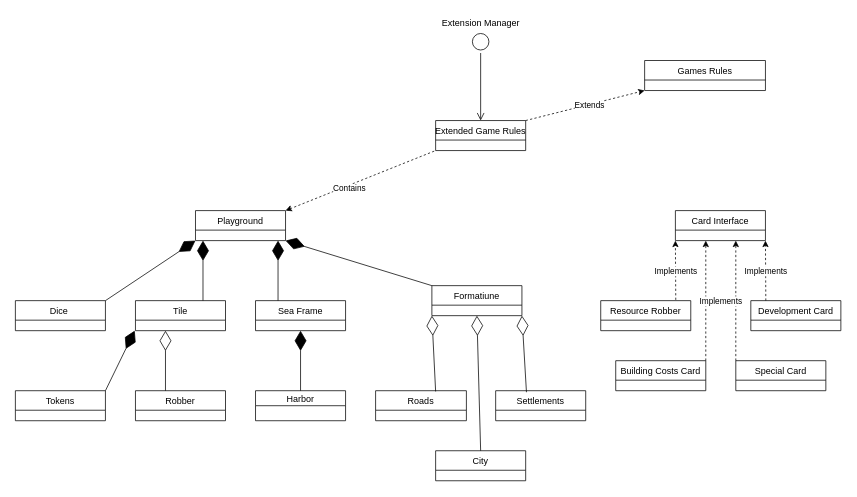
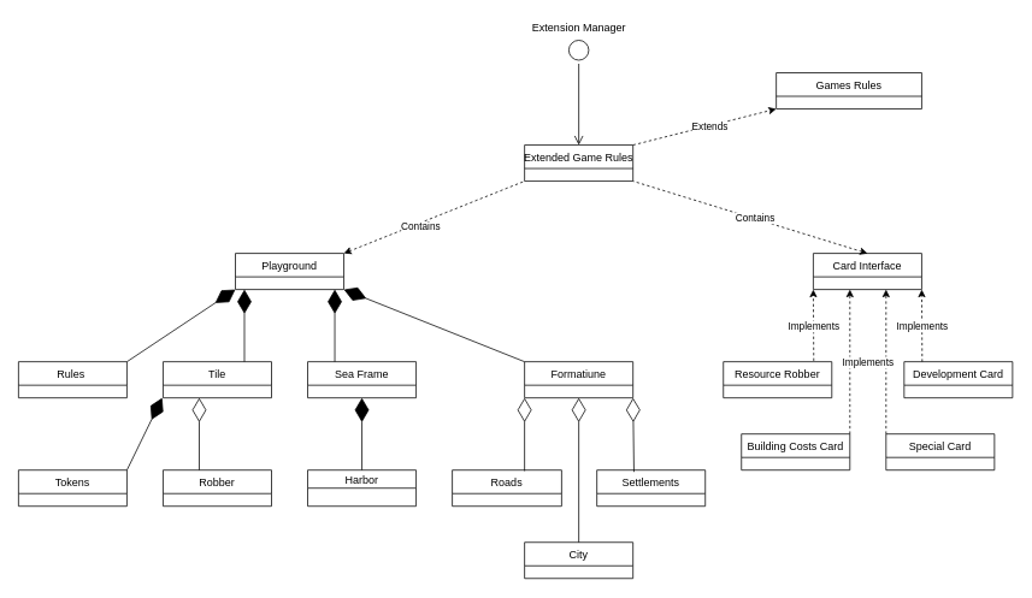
  <mxCell id="0" />
  <mxCell id="1" parent="0" />
  <mxCell id="2" value="Tile" style="swimlane;fontStyle=0;childLayout=stackLayout;horizontal=1;startSize=26;fillColor=none;horizontalStack=0;resizeParent=1;resizeParentMax=0;resizeLast=0;collapsible=1;marginBottom=0;" parent="1" vertex="1"><mxGeometry x="180" y="400" width="120" height="40" as="geometry"><mxRectangle x="140" y="180" width="60" height="26" as="alternateBounds" /></mxGeometry></mxCell>
  <mxCell id="3" value="Sea Frame" style="swimlane;fontStyle=0;childLayout=stackLayout;horizontal=1;startSize=26;fillColor=none;horizontalStack=0;resizeParent=1;resizeParentMax=0;resizeLast=0;collapsible=1;marginBottom=0;" parent="1" vertex="1"><mxGeometry x="340" y="400" width="120" height="40" as="geometry"><mxRectangle x="140" y="180" width="60" height="26" as="alternateBounds" /></mxGeometry></mxCell>
  <mxCell id="4" value="Harbor" style="swimlane;fontStyle=0;childLayout=stackLayout;horizontal=1;startSize=20;fillColor=none;horizontalStack=0;resizeParent=1;resizeParentMax=0;resizeLast=0;collapsible=1;marginBottom=0;" parent="1" vertex="1"><mxGeometry x="340" y="520" width="120" height="40" as="geometry"><mxRectangle x="140" y="180" width="60" height="26" as="alternateBounds" /></mxGeometry></mxCell>
  <mxCell id="5" value="Tokens" style="swimlane;fontStyle=0;childLayout=stackLayout;horizontal=1;startSize=26;fillColor=none;horizontalStack=0;resizeParent=1;resizeParentMax=0;resizeLast=0;collapsible=1;marginBottom=0;" parent="1" vertex="1"><mxGeometry x="20" y="520" width="120" height="40" as="geometry"><mxRectangle x="140" y="180" width="60" height="26" as="alternateBounds" /></mxGeometry></mxCell>
  <mxCell id="6" value="Development Card" style="swimlane;fontStyle=0;childLayout=stackLayout;horizontal=1;startSize=26;fillColor=none;horizontalStack=0;resizeParent=1;resizeParentMax=0;resizeLast=0;collapsible=1;marginBottom=0;" parent="1" vertex="1"><mxGeometry x="1000" y="400" width="120" height="40" as="geometry"><mxRectangle x="140" y="180" width="60" height="26" as="alternateBounds" /></mxGeometry></mxCell>
  <mxCell id="7" value="Resource Robber" style="swimlane;fontStyle=0;childLayout=stackLayout;horizontal=1;startSize=26;fillColor=none;horizontalStack=0;resizeParent=1;resizeParentMax=0;resizeLast=0;collapsible=1;marginBottom=0;" parent="1" vertex="1"><mxGeometry x="800" y="400" width="120" height="40" as="geometry"><mxRectangle x="140" y="180" width="60" height="26" as="alternateBounds" /></mxGeometry></mxCell>
  <mxCell id="8" value="Building Costs Card" style="swimlane;fontStyle=0;childLayout=stackLayout;horizontal=1;startSize=26;fillColor=none;horizontalStack=0;resizeParent=1;resizeParentMax=0;resizeLast=0;collapsible=1;marginBottom=0;" parent="1" vertex="1"><mxGeometry x="820" y="480" width="120" height="40" as="geometry"><mxRectangle x="140" y="180" width="60" height="26" as="alternateBounds" /></mxGeometry></mxCell>
  <mxCell id="9" value="Special Card" style="swimlane;fontStyle=0;childLayout=stackLayout;horizontal=1;startSize=26;fillColor=none;horizontalStack=0;resizeParent=1;resizeParentMax=0;resizeLast=0;collapsible=1;marginBottom=0;" parent="1" vertex="1"><mxGeometry x="980" y="480" width="120" height="40" as="geometry"><mxRectangle x="140" y="180" width="60" height="26" as="alternateBounds" /></mxGeometry></mxCell>
  <mxCell id="10" value="City" style="swimlane;fontStyle=0;childLayout=stackLayout;horizontal=1;startSize=26;fillColor=none;horizontalStack=0;resizeParent=1;resizeParentMax=0;resizeLast=0;collapsible=1;marginBottom=0;" parent="1" vertex="1"><mxGeometry x="580" y="600" width="120" height="40" as="geometry"><mxRectangle x="140" y="180" width="60" height="26" as="alternateBounds" /></mxGeometry></mxCell>
  <mxCell id="11" value="Settlements" style="swimlane;fontStyle=0;childLayout=stackLayout;horizontal=1;startSize=26;fillColor=none;horizontalStack=0;resizeParent=1;resizeParentMax=0;resizeLast=0;collapsible=1;marginBottom=0;shadow=0;rounded=0;glass=0;" parent="1" vertex="1"><mxGeometry x="660" y="520" width="120" height="40" as="geometry"><mxRectangle x="140" y="180" width="60" height="26" as="alternateBounds" /></mxGeometry></mxCell>
  <mxCell id="12" value="Roads" style="swimlane;fontStyle=0;childLayout=stackLayout;horizontal=1;startSize=26;fillColor=none;horizontalStack=0;resizeParent=1;resizeParentMax=0;resizeLast=0;collapsible=1;marginBottom=0;shadow=0;rounded=0;glass=0;" parent="1" vertex="1"><mxGeometry x="500" y="520" width="121" height="40" as="geometry"><mxRectangle x="140" y="180" width="60" height="26" as="alternateBounds" /></mxGeometry></mxCell>
- <mxCell id="13" value="Dice " style="swimlane;fontStyle=0;childLayout=stackLayout;horizontal=1;startSize=26;fillColor=none;horizontalStack=0;resizeParent=1;resizeParentMax=0;resizeLast=0;collapsible=1;marginBottom=0;shadow=0;rounded=0;glass=0;" parent="1" vertex="1"><mxGeometry x="20" y="400" width="120" height="40" as="geometry"><mxRectangle x="140" y="180" width="60" height="26" as="alternateBounds" /></mxGeometry></mxCell>
+ <mxCell id="13" value="Rules " style="swimlane;fontStyle=0;childLayout=stackLayout;horizontal=1;startSize=26;fillColor=none;horizontalStack=0;resizeParent=1;resizeParentMax=0;resizeLast=0;collapsible=1;marginBottom=0;shadow=0;rounded=0;glass=0;" parent="1" vertex="1"><mxGeometry x="20" y="400" width="120" height="40" as="geometry"><mxRectangle x="140" y="180" width="60" height="26" as="alternateBounds" /></mxGeometry></mxCell>
  <mxCell id="14" value="Robber" style="swimlane;fontStyle=0;childLayout=stackLayout;horizontal=1;startSize=26;fillColor=none;horizontalStack=0;resizeParent=1;resizeParentMax=0;resizeLast=0;collapsible=1;marginBottom=0;shadow=0;rounded=0;glass=0;" parent="1" vertex="1"><mxGeometry x="180" y="520" width="120" height="40" as="geometry"><mxRectangle x="140" y="180" width="60" height="26" as="alternateBounds" /></mxGeometry></mxCell>
  <mxCell id="15" value="" style="ellipse;html=1;shape=startState;rounded=0;shadow=0;glass=0;sketch=0;gradientColor=#ffffff;fillColor=none;" parent="1" vertex="1"><mxGeometry x="625" y="40" width="30" height="30" as="geometry" /></mxCell>
  <mxCell id="16" value="" style="edgeStyle=orthogonalEdgeStyle;html=1;verticalAlign=bottom;endArrow=open;endSize=8;exitX=0.5;exitY=1;exitDx=0;exitDy=0;entryX=0.5;entryY=0;entryDx=0;entryDy=0;" parent="1" source="15" target="21" edge="1"><mxGeometry relative="1" as="geometry"><mxPoint x="630" y="130" as="targetPoint" /><mxPoint x="659" y="80" as="sourcePoint" /><Array as="points" /></mxGeometry></mxCell>
  <mxCell id="17" value="Games Rules" style="swimlane;fontStyle=0;childLayout=stackLayout;horizontal=1;startSize=26;fillColor=none;horizontalStack=0;resizeParent=1;resizeParentMax=0;resizeLast=0;collapsible=1;marginBottom=0;shadow=0;rounded=0;glass=0;" parent="1" vertex="1"><mxGeometry x="858.5" y="80" width="161" height="40" as="geometry"><mxRectangle x="140" y="180" width="60" height="26" as="alternateBounds" /></mxGeometry></mxCell>
  <mxCell id="18" value="Extension Manager" style="text;html=1;align=center;verticalAlign=middle;resizable=0;points=[];autosize=1;" parent="1" vertex="1"><mxGeometry x="580" y="20" width="120" height="20" as="geometry" /></mxCell>
  <mxCell id="19" style="rounded=0;orthogonalLoop=1;jettySize=auto;html=1;exitX=1;exitY=0;exitDx=0;exitDy=0;entryX=0;entryY=1;entryDx=0;entryDy=0;strokeColor=#000000;dashed=1;" parent="1" source="21" target="17" edge="1"><mxGeometry relative="1" as="geometry" /></mxCell>
  <mxCell id="20" value="Extends" style="edgeLabel;html=1;align=center;verticalAlign=middle;resizable=0;points=[];" parent="19" vertex="1" connectable="0"><mxGeometry x="0.271" y="-1" relative="1" as="geometry"><mxPoint x="-16.21" y="4.35" as="offset" /></mxGeometry></mxCell>
  <mxCell id="21" value="Extended Game Rules" style="swimlane;fontStyle=0;childLayout=stackLayout;horizontal=1;startSize=26;fillColor=none;horizontalStack=0;resizeParent=1;resizeParentMax=0;resizeLast=0;collapsible=1;marginBottom=0;shadow=0;rounded=0;glass=0;" parent="1" vertex="1"><mxGeometry x="580" y="160" width="120" height="40" as="geometry"><mxRectangle x="140" y="180" width="60" height="26" as="alternateBounds" /></mxGeometry></mxCell>
  <mxCell id="22" value="Playground" style="swimlane;fontStyle=0;childLayout=stackLayout;horizontal=1;startSize=26;fillColor=none;horizontalStack=0;resizeParent=1;resizeParentMax=0;resizeLast=0;collapsible=1;marginBottom=0;shadow=0;rounded=0;glass=0;" parent="1" vertex="1"><mxGeometry y="280" width="120" height="40" as="geometry" x="260"><mxRectangle x="140" y="180" width="60" height="26" as="alternateBounds" /></mxGeometry></mxCell>
  <mxCell id="23" value="" style="endArrow=diamondThin;endFill=1;endSize=24;html=1;strokeColor=#000000;exitX=0.75;exitY=0;exitDx=0;exitDy=0;" parent="1" source="2" edge="1"><mxGeometry width="160" relative="1" as="geometry"><mxPoint x="430" y="400" as="sourcePoint" /><mxPoint x="270" y="320" as="targetPoint" /></mxGeometry></mxCell>
  <mxCell id="24" value="" style="endArrow=diamondThin;endFill=1;endSize=24;html=1;strokeColor=#000000;exitX=0.25;exitY=0;exitDx=0;exitDy=0;" parent="1" source="3" edge="1"><mxGeometry width="160" relative="1" as="geometry"><mxPoint x="250" y="410" as="sourcePoint" /><mxPoint x="370" y="320" as="targetPoint" /></mxGeometry></mxCell>
  <mxCell id="25" value="" style="endArrow=diamondThin;endFill=1;endSize=24;html=1;strokeColor=#000000;exitX=0.5;exitY=0;exitDx=0;exitDy=0;entryX=0.5;entryY=1;entryDx=0;entryDy=0;" parent="1" source="4" target="3" edge="1"><mxGeometry width="160" relative="1" as="geometry"><mxPoint x="380" y="410" as="sourcePoint" /><mxPoint x="420" y="440" as="targetPoint" /></mxGeometry></mxCell>
  <mxCell id="26" value="" style="endArrow=none;html=1;strokeColor=#000000;entryX=0;entryY=1;entryDx=0;entryDy=0;exitX=1;exitY=0;exitDx=0;exitDy=0;dashed=1;startArrow=classic;startFill=1;endFill=0;" parent="1" source="22" target="21" edge="1"><mxGeometry width="50" height="50" relative="1" as="geometry"><mxPoint x="480" y="390" as="sourcePoint" /><mxPoint x="530" y="340" as="targetPoint" /></mxGeometry></mxCell>
  <mxCell id="27" value="Contains" style="edgeLabel;html=1;align=center;verticalAlign=middle;resizable=0;points=[];" parent="26" vertex="1" connectable="0"><mxGeometry x="-0.29" y="-2" relative="1" as="geometry"><mxPoint x="13.39" y="-3.57" as="offset" /></mxGeometry></mxCell>
  <mxCell id="28" value="Card Interface" style="swimlane;fontStyle=0;childLayout=stackLayout;horizontal=1;startSize=26;fillColor=none;horizontalStack=0;resizeParent=1;resizeParentMax=0;resizeLast=0;collapsible=1;marginBottom=0;" parent="1" vertex="1"><mxGeometry x="899.5" y="280" width="120" height="40" as="geometry"><mxRectangle x="140" y="180" width="60" height="26" as="alternateBounds" /></mxGeometry></mxCell>
+ <mxCell id="29" value="" style="endArrow=none;html=1;strokeColor=#000000;entryX=1;entryY=1;entryDx=0;entryDy=0;exitX=0.5;exitY=0;exitDx=0;exitDy=0;dashed=1;startArrow=classic;startFill=1;endFill=0;" parent="1" source="28" target="21" edge="1"><mxGeometry width="50" height="50" relative="1" as="geometry"><mxPoint x="390" y="290" as="sourcePoint" /><mxPoint x="589" y="210" as="targetPoint" /></mxGeometry></mxCell>
+ <mxCell id="30" value="Contains" style="edgeLabel;html=1;align=center;verticalAlign=middle;resizable=0;points=[];" parent="29" vertex="1" connectable="0"><mxGeometry x="-0.29" y="-2" relative="1" as="geometry"><mxPoint x="-33.73" y="-9.72" as="offset" /></mxGeometry></mxCell>
  <mxCell id="31" value="" style="endArrow=diamondThin;endFill=1;endSize=24;html=1;strokeColor=#000000;exitX=1;exitY=0;exitDx=0;exitDy=0;entryX=0.5;entryY=1;entryDx=0;entryDy=0;" parent="1" source="5" edge="1"><mxGeometry width="160" relative="1" as="geometry"><mxPoint x="179" y="520" as="sourcePoint" /><mxPoint x="179" y="440" as="targetPoint" /></mxGeometry></mxCell>
- <mxCell id="32" value="Formatiune" style="swimlane;fontStyle=0;childLayout=stackLayout;horizontal=1;startSize=26;fillColor=none;horizontalStack=0;resizeParent=1;resizeParentMax=0;resizeLast=0;collapsible=1;marginBottom=0;" parent="1" vertex="1"><mxGeometry x="575" y="380" width="120" height="40" as="geometry"><mxRectangle x="140" y="180" width="60" height="26" as="alternateBounds" /></mxGeometry></mxCell>
+ <mxCell id="32" value="Formatiune" style="swimlane;fontStyle=0;childLayout=stackLayout;horizontal=1;startSize=26;fillColor=none;horizontalStack=0;resizeParent=1;resizeParentMax=0;resizeLast=0;collapsible=1;marginBottom=0;" parent="1" vertex="1"><mxGeometry x="580" y="400" width="120" height="40" as="geometry"><mxRectangle x="140" y="180" width="60" height="26" as="alternateBounds" /></mxGeometry></mxCell>
  <mxCell id="33" value="" style="endArrow=diamondThin;endFill=0;endSize=24;html=1;strokeColor=#000000;exitX=0.5;exitY=0;exitDx=0;exitDy=0;entryX=0.5;entryY=1;entryDx=0;entryDy=0;" parent="1" edge="1"><mxGeometry width="160" relative="1" as="geometry"><mxPoint x="220" y="520" as="sourcePoint" /><mxPoint x="220" y="440" as="targetPoint" /></mxGeometry></mxCell>
  <mxCell id="34" value="" style="endArrow=diamondThin;endFill=1;endSize=24;html=1;strokeColor=#000000;exitX=1;exitY=0;exitDx=0;exitDy=0;entryX=0;entryY=1;entryDx=0;entryDy=0;" parent="1" source="13" target="22" edge="1"><mxGeometry width="160" relative="1" as="geometry"><mxPoint x="119.5" y="370" as="sourcePoint" /><mxPoint x="119.5" y="290" as="targetPoint" /></mxGeometry></mxCell>
  <mxCell id="35" value="" style="endArrow=diamondThin;endFill=0;endSize=24;html=1;strokeColor=#000000;entryX=0;entryY=1;entryDx=0;entryDy=0;" parent="1" target="32" edge="1"><mxGeometry width="160" relative="1" as="geometry"><mxPoint x="580" y="521" as="sourcePoint" /><mxPoint x="541" y="430" as="targetPoint" /></mxGeometry></mxCell>
  <mxCell id="36" value="" style="endArrow=diamondThin;endFill=0;endSize=24;html=1;strokeColor=#000000;exitX=0.5;exitY=0;exitDx=0;exitDy=0;entryX=0.5;entryY=1;entryDx=0;entryDy=0;" parent="1" source="10" target="32" edge="1"><mxGeometry width="160" relative="1" as="geometry"><mxPoint x="551" y="530" as="sourcePoint" /><mxPoint x="590" y="450" as="targetPoint" /></mxGeometry></mxCell>
  <mxCell id="37" value="" style="endArrow=diamondThin;endFill=0;endSize=24;html=1;strokeColor=#000000;exitX=0.342;exitY=0.05;exitDx=0;exitDy=0;entryX=1;entryY=1;entryDx=0;entryDy=0;exitPerimeter=0;" parent="1" source="11" target="32" edge="1"><mxGeometry width="160" relative="1" as="geometry"><mxPoint x="561" y="540" as="sourcePoint" /><mxPoint x="600" y="460" as="targetPoint" /></mxGeometry></mxCell>
  <mxCell id="38" value="" style="endArrow=diamondThin;endFill=1;endSize=24;html=1;strokeColor=#000000;exitX=0;exitY=0;exitDx=0;exitDy=0;entryX=1;entryY=1;entryDx=0;entryDy=0;" parent="1" source="32" target="22" edge="1"><mxGeometry width="160" relative="1" as="geometry"><mxPoint x="380" y="410" as="sourcePoint" /><mxPoint x="380" y="330" as="targetPoint" /></mxGeometry></mxCell>
  <mxCell id="39" style="rounded=0;orthogonalLoop=1;jettySize=auto;html=1;entryX=0;entryY=1;entryDx=0;entryDy=0;strokeColor=#000000;dashed=1;" parent="1" target="28" edge="1"><mxGeometry relative="1" as="geometry"><mxPoint x="900" y="399" as="sourcePoint" /><mxPoint x="868.5" y="130" as="targetPoint" /></mxGeometry></mxCell>
  <mxCell id="40" style="rounded=0;orthogonalLoop=1;jettySize=auto;html=1;strokeColor=#000000;dashed=1;exitX=1;exitY=0;exitDx=0;exitDy=0;" parent="1" source="8" edge="1"><mxGeometry relative="1" as="geometry"><mxPoint x="940" y="470" as="sourcePoint" /><mxPoint x="940" y="320" as="targetPoint" /></mxGeometry></mxCell>
  <mxCell id="41" style="rounded=0;orthogonalLoop=1;jettySize=auto;html=1;strokeColor=#000000;dashed=1;exitX=0;exitY=0;exitDx=0;exitDy=0;" parent="1" source="9" edge="1"><mxGeometry relative="1" as="geometry"><mxPoint x="920" y="419" as="sourcePoint" /><mxPoint x="980" y="320" as="targetPoint" /></mxGeometry></mxCell>
  <mxCell id="42" style="rounded=0;orthogonalLoop=1;jettySize=auto;html=1;entryX=1;entryY=1;entryDx=0;entryDy=0;strokeColor=#000000;dashed=1;" parent="1" target="28" edge="1"><mxGeometry relative="1" as="geometry"><mxPoint x="1020" y="400" as="sourcePoint" /><mxPoint x="929.5" y="350" as="targetPoint" /></mxGeometry></mxCell>
  <mxCell id="43" value="Implements" style="edgeLabel;html=1;align=center;verticalAlign=middle;resizable=0;points=[];" parent="42" vertex="1" connectable="0"><mxGeometry x="0.271" y="-1" relative="1" as="geometry"><mxPoint x="-1.18" y="11.01" as="offset" /></mxGeometry></mxCell>
  <mxCell id="44" value="Implements" style="edgeLabel;html=1;align=center;verticalAlign=middle;resizable=0;points=[];" parent="1" vertex="1" connectable="0"><mxGeometry x="959.501" y="400.005" as="geometry" /></mxCell>
  <mxCell id="45" value="Implements" style="edgeLabel;html=1;align=center;verticalAlign=middle;resizable=0;points=[];" parent="1" vertex="1" connectable="0"><mxGeometry x="899.501" y="360.005" as="geometry" /></mxCell>
